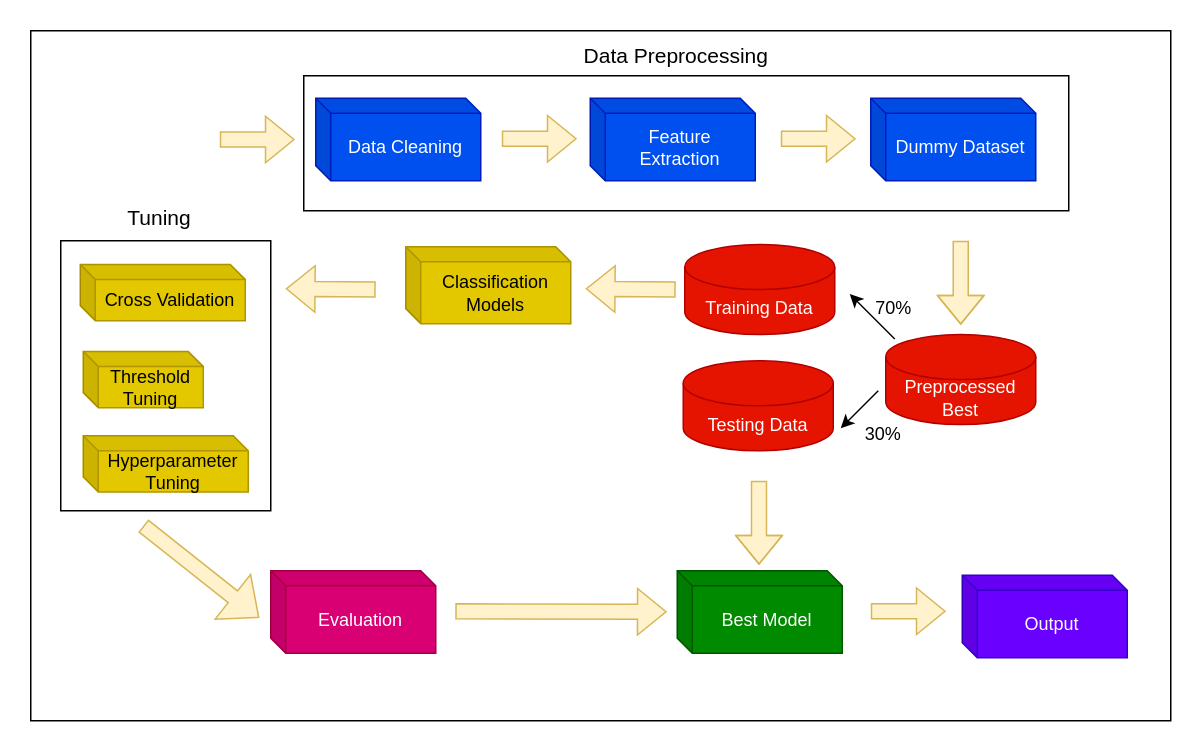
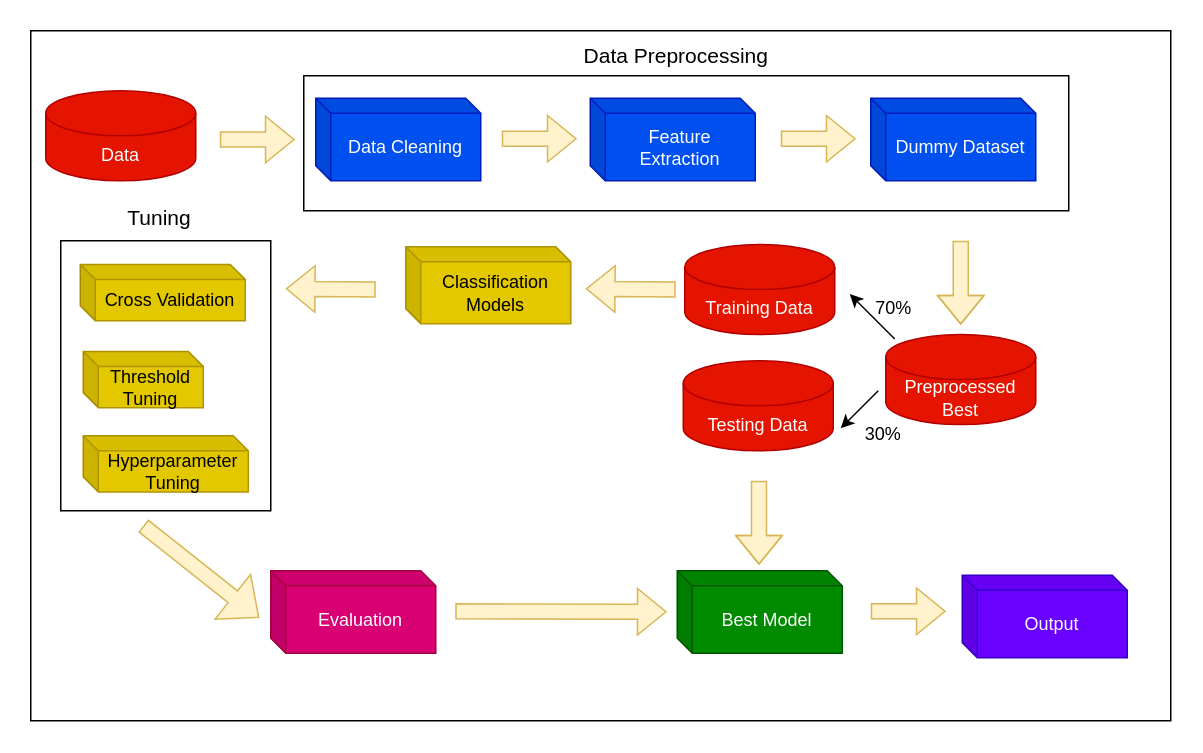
  <mxCell id="0" />
  <mxCell id="1" parent="0" />
  <mxCell id="2" value="" style="rounded=0;whiteSpace=wrap;html=1;" parent="1" vertex="1"><mxGeometry x="20" y="20" width="760" height="460" as="geometry" /></mxCell>
  <mxCell id="3" value="" style="rounded=0;whiteSpace=wrap;html=1;fontSize=14;" vertex="1" parent="1"><mxGeometry x="40" y="160" width="140" height="180" as="geometry" /></mxCell>
  <mxCell id="4" value="" style="rounded=0;whiteSpace=wrap;html=1;fontSize=14;" vertex="1" parent="1"><mxGeometry x="202" y="50" width="510" height="90" as="geometry" /></mxCell>
+ <mxCell id="5" value="Data" style="shape=cylinder3;whiteSpace=wrap;html=1;boundedLbl=1;backgroundOutline=1;size=15;fillColor=#e51400;strokeColor=#B20000;fontColor=#ffffff;" parent="1" vertex="1"><mxGeometry x="30" y="60" width="100" height="60" as="geometry" /></mxCell>
  <mxCell id="6" value="" style="endArrow=classic;html=1;rounded=0;entryX=1;entryY=0.5;entryDx=0;entryDy=0;entryPerimeter=0;" parent="1" edge="1"><mxGeometry width="50" height="50" relative="1" as="geometry"><mxPoint x="596" y="225.5" as="sourcePoint" /><mxPoint x="566" y="195.5" as="targetPoint" /></mxGeometry></mxCell>
  <mxCell id="7" value="" style="endArrow=classic;html=1;rounded=0;entryX=1;entryY=1;entryDx=0;entryDy=-15;entryPerimeter=0;exitX=0;exitY=0;exitDx=0;exitDy=37.5;exitPerimeter=0;" parent="1" edge="1"><mxGeometry width="50" height="50" relative="1" as="geometry"><mxPoint x="585" y="260" as="sourcePoint" /><mxPoint x="560" y="285" as="targetPoint" /></mxGeometry></mxCell>
  <mxCell id="8" value="&lt;font style=&quot;font-size: 14px;&quot;&gt;Data Preprocessing&lt;/font&gt;" style="text;html=1;align=center;verticalAlign=middle;resizable=0;points=[];autosize=1;strokeColor=none;fillColor=none;" parent="1" vertex="1"><mxGeometry x="375" y="22" width="150" height="30" as="geometry" /></mxCell>
  <mxCell id="9" value="70%" style="text;html=1;align=center;verticalAlign=middle;resizable=0;points=[];autosize=1;strokeColor=none;fillColor=none;" parent="1" vertex="1"><mxGeometry x="570" y="190" width="50" height="30" as="geometry" /></mxCell>
  <mxCell id="10" value="30%" style="text;html=1;align=center;verticalAlign=middle;resizable=0;points=[];autosize=1;strokeColor=none;fillColor=none;" parent="1" vertex="1"><mxGeometry x="563" y="274" width="50" height="30" as="geometry" /></mxCell>
  <mxCell id="11" value="" style="shape=flexArrow;endArrow=classic;html=1;rounded=0;fillColor=#fff2cc;strokeColor=#d6b656;" parent="1" edge="1"><mxGeometry width="50" height="50" relative="1" as="geometry"><mxPoint x="640" y="160" as="sourcePoint" /><mxPoint x="640" y="216" as="targetPoint" /><Array as="points"><mxPoint x="640" y="180" /></Array></mxGeometry></mxCell>
  <mxCell id="12" value="" style="shape=flexArrow;endArrow=classic;html=1;rounded=0;fillColor=#fff2cc;strokeColor=#d6b656;" parent="1" edge="1"><mxGeometry width="50" height="50" relative="1" as="geometry"><mxPoint x="450" y="192.5" as="sourcePoint" /><mxPoint x="390" y="192" as="targetPoint" /></mxGeometry></mxCell>
  <mxCell id="13" value="" style="shape=flexArrow;endArrow=classic;html=1;rounded=0;fillColor=#fff2cc;strokeColor=#d6b656;" parent="1" edge="1"><mxGeometry width="50" height="50" relative="1" as="geometry"><mxPoint x="146" y="92.5" as="sourcePoint" /><mxPoint x="196" y="92.5" as="targetPoint" /></mxGeometry></mxCell>
  <mxCell id="14" value="" style="shape=flexArrow;endArrow=classic;html=1;rounded=0;fillColor=#fff2cc;strokeColor=#d6b656;" parent="1" edge="1"><mxGeometry width="50" height="50" relative="1" as="geometry"><mxPoint x="250" y="192.5" as="sourcePoint" /><mxPoint x="190" y="192" as="targetPoint" /></mxGeometry></mxCell>
  <mxCell id="15" value="Data Cleaning" style="shape=cube;whiteSpace=wrap;html=1;boundedLbl=1;backgroundOutline=1;darkOpacity=0.05;darkOpacity2=0.1;size=10;fillColor=#0050ef;fontColor=#ffffff;strokeColor=#001DBC;" vertex="1" parent="1"><mxGeometry x="210" y="65" width="110" height="55" as="geometry" /></mxCell>
  <mxCell id="16" value="Feature Extraction" style="shape=cube;whiteSpace=wrap;html=1;boundedLbl=1;backgroundOutline=1;darkOpacity=0.05;darkOpacity2=0.1;size=10;fillColor=#0050ef;fontColor=#ffffff;strokeColor=#001DBC;" vertex="1" parent="1"><mxGeometry x="393" y="65" width="110" height="55" as="geometry" /></mxCell>
  <mxCell id="17" value="Dummy Dataset" style="shape=cube;whiteSpace=wrap;html=1;boundedLbl=1;backgroundOutline=1;darkOpacity=0.05;darkOpacity2=0.1;size=10;fillColor=#0050ef;fontColor=#ffffff;strokeColor=#001DBC;" vertex="1" parent="1"><mxGeometry x="580" y="65" width="110" height="55" as="geometry" /></mxCell>
  <mxCell id="18" value="" style="shape=flexArrow;endArrow=classic;html=1;rounded=0;fillColor=#fff2cc;strokeColor=#d6b656;" edge="1" parent="1"><mxGeometry width="50" height="50" relative="1" as="geometry"><mxPoint x="334" y="92" as="sourcePoint" /><mxPoint x="384" y="92" as="targetPoint" /></mxGeometry></mxCell>
  <mxCell id="19" value="" style="shape=flexArrow;endArrow=classic;html=1;rounded=0;fillColor=#fff2cc;strokeColor=#d6b656;" edge="1" parent="1"><mxGeometry width="50" height="50" relative="1" as="geometry"><mxPoint x="520" y="92" as="sourcePoint" /><mxPoint x="570" y="92" as="targetPoint" /></mxGeometry></mxCell>
  <mxCell id="20" value="Preprocessed Best" style="shape=cylinder3;whiteSpace=wrap;html=1;boundedLbl=1;backgroundOutline=1;size=15;fillColor=#e51400;strokeColor=#B20000;fontColor=#ffffff;" vertex="1" parent="1"><mxGeometry x="590" y="222.5" width="100" height="60" as="geometry" /></mxCell>
  <mxCell id="21" value="Testing Data" style="shape=cylinder3;whiteSpace=wrap;html=1;boundedLbl=1;backgroundOutline=1;size=15;fillColor=#e51400;strokeColor=#B20000;fontColor=#ffffff;" vertex="1" parent="1"><mxGeometry x="455" y="240" width="100" height="60" as="geometry" /></mxCell>
  <mxCell id="22" value="Training Data" style="shape=cylinder3;whiteSpace=wrap;html=1;boundedLbl=1;backgroundOutline=1;size=15;fillColor=#e51400;strokeColor=#B20000;fontColor=#ffffff;" vertex="1" parent="1"><mxGeometry x="456" y="162.5" width="100" height="60" as="geometry" /></mxCell>
  <mxCell id="23" value="Classification Models" style="shape=cube;whiteSpace=wrap;html=1;boundedLbl=1;backgroundOutline=1;darkOpacity=0.05;darkOpacity2=0.1;size=10;fillColor=#e3c800;fontColor=#000000;strokeColor=#B09500;" vertex="1" parent="1"><mxGeometry x="270" y="164" width="110" height="51.25" as="geometry" /></mxCell>
  <mxCell id="24" value="Hyperparameter Tuning" style="shape=cube;whiteSpace=wrap;html=1;boundedLbl=1;backgroundOutline=1;darkOpacity=0.05;darkOpacity2=0.1;size=10;fillColor=#e3c800;fontColor=#000000;strokeColor=#B09500;" vertex="1" parent="1"><mxGeometry x="55" y="290" width="110" height="37.5" as="geometry" /></mxCell>
  <mxCell id="25" value="Threshold Tuning" style="shape=cube;whiteSpace=wrap;html=1;boundedLbl=1;backgroundOutline=1;darkOpacity=0.05;darkOpacity2=0.1;size=10;fillColor=#e3c800;fontColor=#000000;strokeColor=#B09500;" vertex="1" parent="1"><mxGeometry x="55" y="233.75" width="80" height="37.5" as="geometry" /></mxCell>
  <mxCell id="26" value="Cross Validation" style="shape=cube;whiteSpace=wrap;html=1;boundedLbl=1;backgroundOutline=1;darkOpacity=0.05;darkOpacity2=0.1;size=10;fillColor=#e3c800;fontColor=#000000;strokeColor=#B09500;" vertex="1" parent="1"><mxGeometry x="53" y="175.75" width="110" height="37.5" as="geometry" /></mxCell>
  <mxCell id="27" value="Tuning" style="text;html=1;strokeColor=none;fillColor=none;align=center;verticalAlign=middle;whiteSpace=wrap;rounded=0;fontSize=14;" vertex="1" parent="1"><mxGeometry x="76" y="130" width="60" height="30" as="geometry" /></mxCell>
  <mxCell id="28" value="" style="shape=flexArrow;endArrow=classic;html=1;rounded=0;fillColor=#fff2cc;strokeColor=#d6b656;endWidth=27;endSize=7;entryX=-0.024;entryY=0.57;entryDx=0;entryDy=0;entryPerimeter=0;" edge="1" parent="1"><mxGeometry width="50" height="50" relative="1" as="geometry"><mxPoint x="95" y="350" as="sourcePoint" /><mxPoint x="172.36" y="411.35" as="targetPoint" /><Array as="points" /></mxGeometry></mxCell>
  <mxCell id="29" value="Evaluation" style="shape=cube;whiteSpace=wrap;html=1;boundedLbl=1;backgroundOutline=1;darkOpacity=0.05;darkOpacity2=0.1;size=10;fillColor=#d80073;fontColor=#ffffff;strokeColor=#A50040;" vertex="1" parent="1"><mxGeometry x="180" y="380" width="110" height="55" as="geometry" /></mxCell>
  <mxCell id="30" value="" style="shape=flexArrow;endArrow=classic;html=1;rounded=0;fillColor=#fff2cc;strokeColor=#d6b656;" edge="1" parent="1"><mxGeometry width="50" height="50" relative="1" as="geometry"><mxPoint x="303" y="407" as="sourcePoint" /><mxPoint x="444" y="407.36" as="targetPoint" /></mxGeometry></mxCell>
  <mxCell id="31" value="Best Model" style="shape=cube;whiteSpace=wrap;html=1;boundedLbl=1;backgroundOutline=1;darkOpacity=0.05;darkOpacity2=0.1;size=10;fillColor=#008a00;fontColor=#ffffff;strokeColor=#005700;" vertex="1" parent="1"><mxGeometry x="451" y="380" width="110" height="55" as="geometry" /></mxCell>
  <mxCell id="32" value="" style="shape=flexArrow;endArrow=classic;html=1;rounded=0;fillColor=#fff2cc;strokeColor=#d6b656;" edge="1" parent="1"><mxGeometry width="50" height="50" relative="1" as="geometry"><mxPoint x="505.5" y="320" as="sourcePoint" /><mxPoint x="505.5" y="376" as="targetPoint" /><Array as="points"><mxPoint x="505.5" y="340" /></Array></mxGeometry></mxCell>
  <mxCell id="33" value="" style="shape=flexArrow;endArrow=classic;html=1;rounded=0;fillColor=#fff2cc;strokeColor=#d6b656;" edge="1" parent="1"><mxGeometry width="50" height="50" relative="1" as="geometry"><mxPoint x="580" y="407" as="sourcePoint" /><mxPoint x="630" y="407" as="targetPoint" /></mxGeometry></mxCell>
  <mxCell id="34" value="Output" style="shape=cube;whiteSpace=wrap;html=1;boundedLbl=1;backgroundOutline=1;darkOpacity=0.05;darkOpacity2=0.1;size=10;fillColor=#6a00ff;fontColor=#ffffff;strokeColor=#3700CC;" vertex="1" parent="1"><mxGeometry x="641" y="383" width="110" height="55" as="geometry" /></mxCell>
